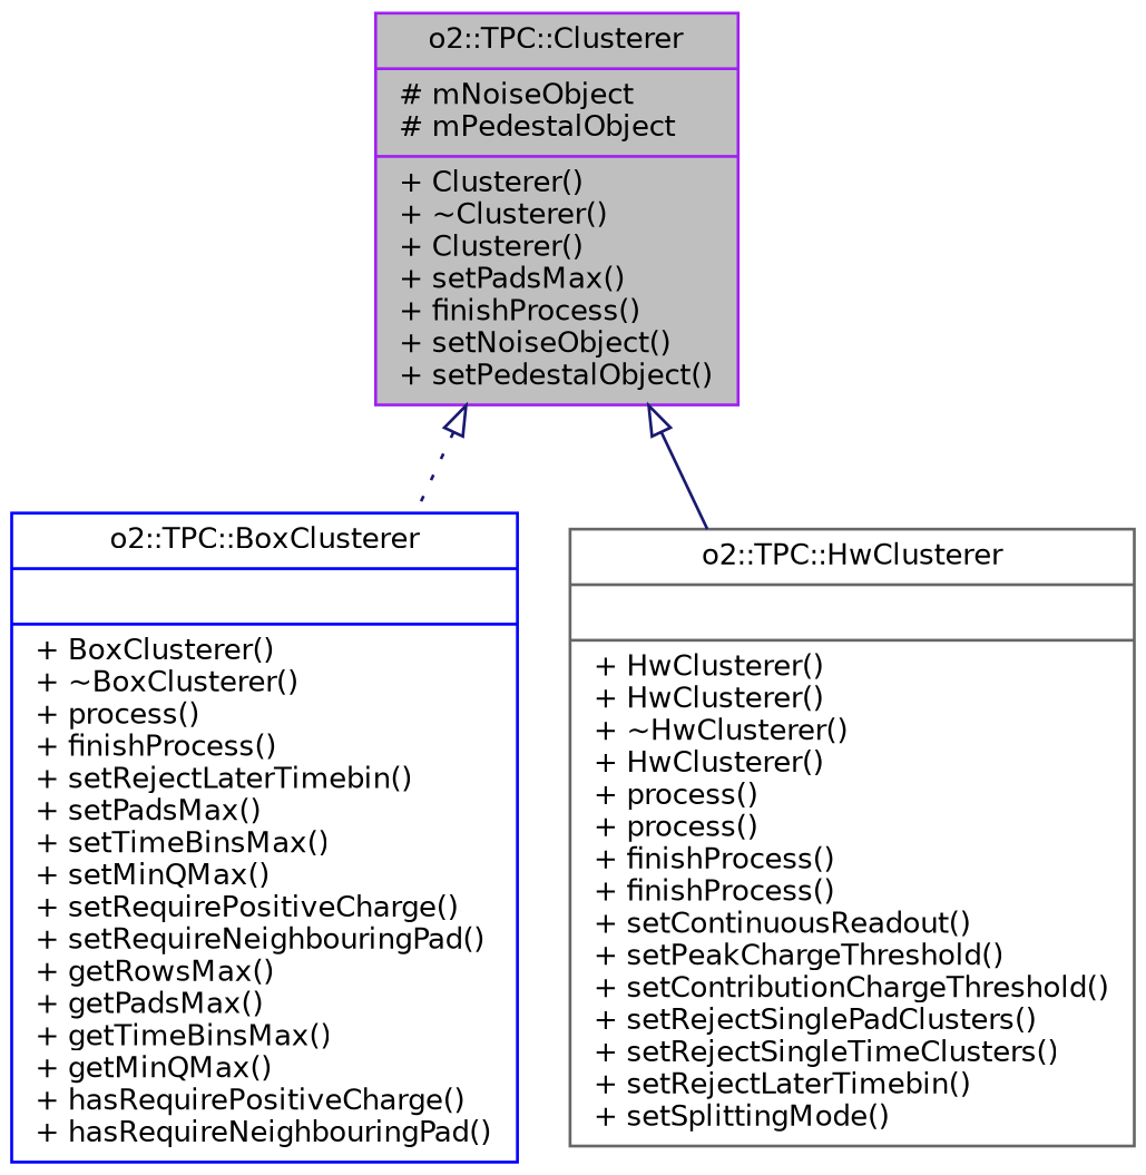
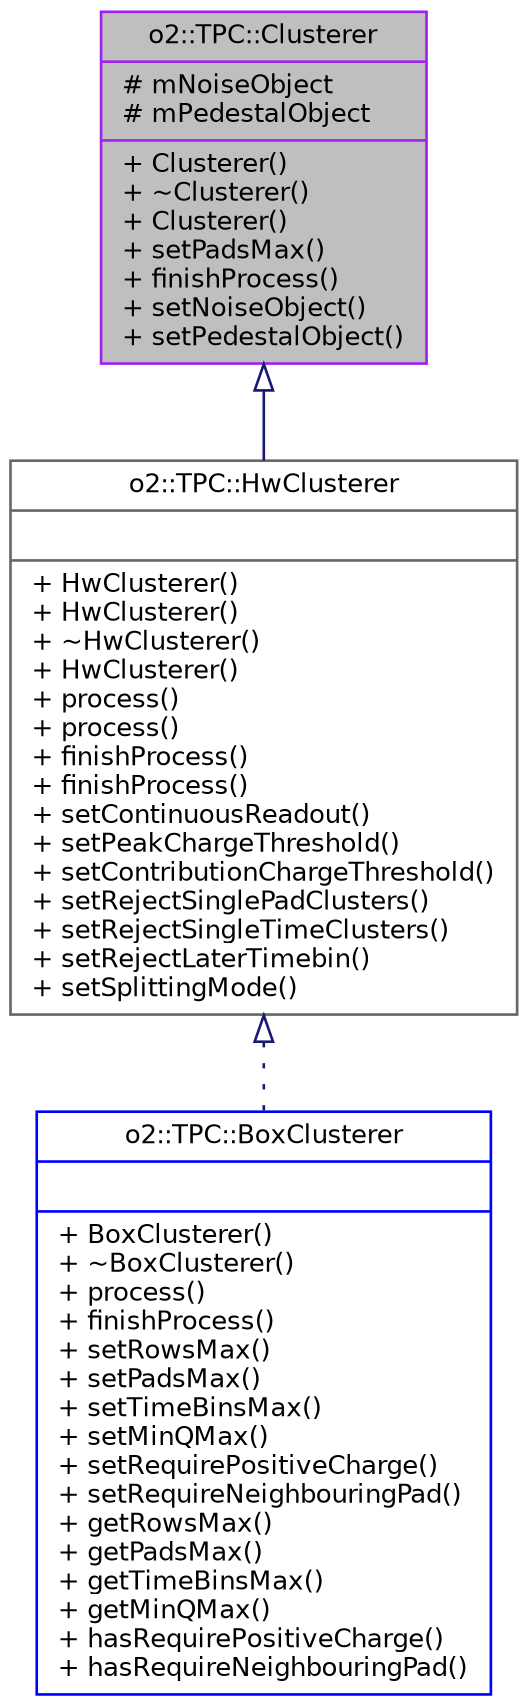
  digraph {
    node [fontname=Helvetica fontsize=10 shape=record]
    edge [arrowtail=onormal color=midnightblue dir=back fontname=Helvetica fontsize=10 labelfontname=Helvetica labelfontsize=10]
    n1 [color=purple fillcolor=grey75 fontcolor=black height=0.2 label="{o2::TPC::Clusterer\n|# mNoiseObject\l# mPedestalObject\l|+ Clusterer()\l+ ~Clusterer()\l+ Clusterer()\l+ setPadsMax()\l+ finishProcess()\l+ setNoiseObject()\l+ setPedestalObject()\l}" style=filled width=0.4]
-   n2 [color=blue height=0.2 label="{o2::TPC::BoxClusterer\n||+ BoxClusterer()\l+ ~BoxClusterer()\l+ process()\l+ finishProcess()\l+ setRejectLaterTimebin()\l+ setPadsMax()\l+ setTimeBinsMax()\l+ setMinQMax()\l+ setRequirePositiveCharge()\l+ setRequireNeighbouringPad()\l+ getRowsMax()\l+ getPadsMax()\l+ getTimeBinsMax()\l+ getMinQMax()\l+ hasRequirePositiveCharge()\l+ hasRequireNeighbouringPad()\l}" width=0.4]
+   n2 [color=blue height=0.2 label="{o2::TPC::BoxClusterer\n||+ BoxClusterer()\l+ ~BoxClusterer()\l+ process()\l+ finishProcess()\l+ setRowsMax()\l+ setPadsMax()\l+ setTimeBinsMax()\l+ setMinQMax()\l+ setRequirePositiveCharge()\l+ setRequireNeighbouringPad()\l+ getRowsMax()\l+ getPadsMax()\l+ getTimeBinsMax()\l+ getMinQMax()\l+ hasRequirePositiveCharge()\l+ hasRequireNeighbouringPad()\l}" width=0.4]
    n3 [color=gray40 height=0.2 label="{o2::TPC::HwClusterer\n||+ HwClusterer()\l+ HwClusterer()\l+ ~HwClusterer()\l+ HwClusterer()\l+ process()\l+ process()\l+ finishProcess()\l+ finishProcess()\l+ setContinuousReadout()\l+ setPeakChargeThreshold()\l+ setContributionChargeThreshold()\l+ setRejectSinglePadClusters()\l+ setRejectSingleTimeClusters()\l+ setRejectLaterTimebin()\l+ setSplittingMode()\l}" width=0.4]
-   n1 -> n2 [style=dotted]
+   n3 -> n2 [style=dotted]
    n1 -> n3 [style=solid]
  }
